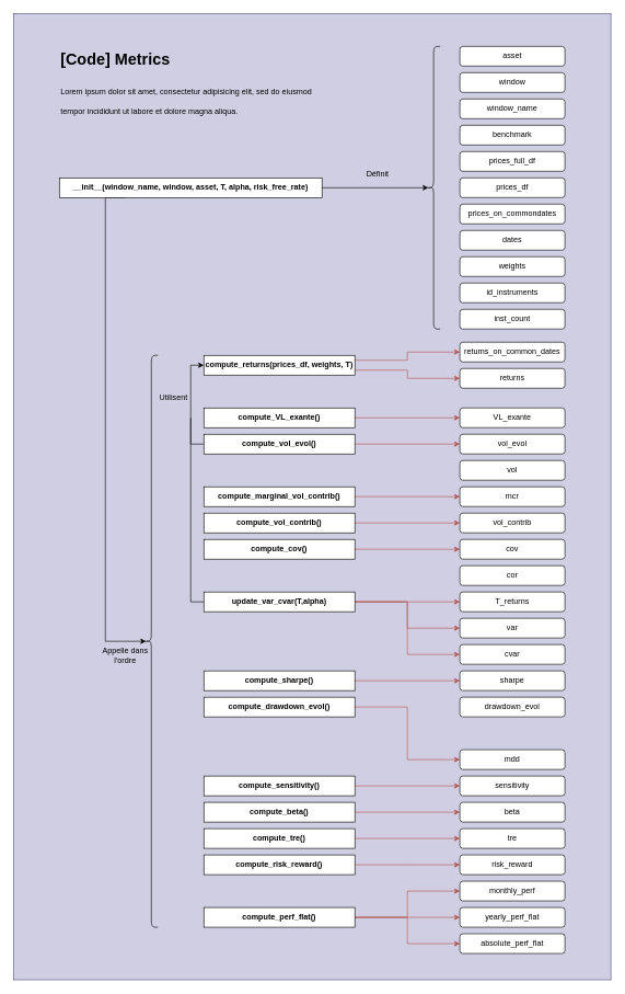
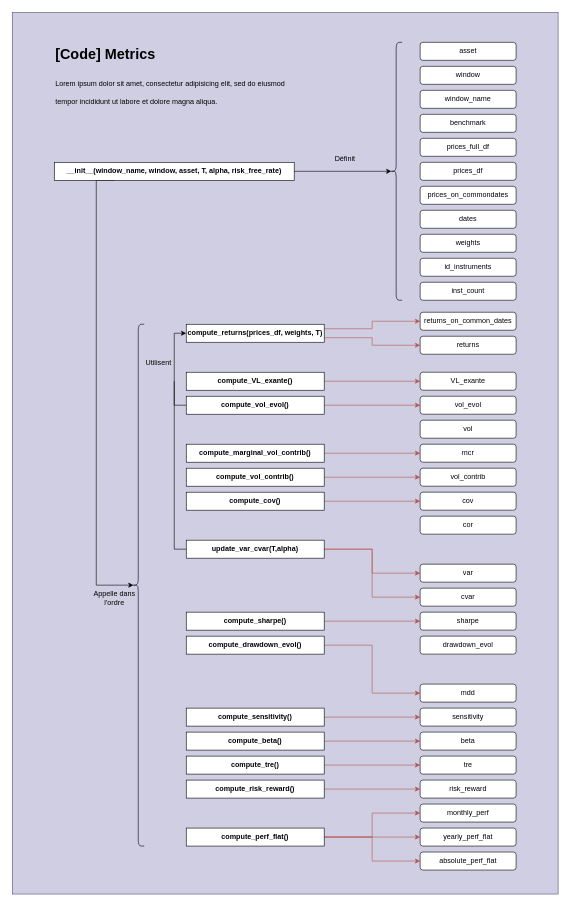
  <mxCell id="0" />
  <mxCell id="1" parent="0" />
  <mxCell id="2" value="" style="rounded=0;whiteSpace=wrap;html=1;fillColor=#d0cee2;strokeColor=#56517e;movable=0;resizable=0;rotatable=0;deletable=0;editable=0;locked=1;connectable=0;" vertex="1" parent="1"><mxGeometry x="20" y="20" width="910" height="1470" as="geometry" /></mxCell>
  <mxCell id="3" style="edgeStyle=orthogonalEdgeStyle;rounded=0;orthogonalLoop=1;jettySize=auto;html=1;exitX=1;exitY=0.25;exitDx=0;exitDy=0;entryX=0;entryY=0.5;entryDx=0;entryDy=0;fontColor=#FFE6CC;fillColor=#f8cecc;strokeColor=#b85450;" edge="1" parent="1" source="5" target="40"><mxGeometry relative="1" as="geometry" /></mxCell>
  <mxCell id="4" style="edgeStyle=orthogonalEdgeStyle;rounded=0;orthogonalLoop=1;jettySize=auto;html=1;exitX=1;exitY=0.75;exitDx=0;exitDy=0;entryX=0;entryY=0.5;entryDx=0;entryDy=0;fontColor=#FFE6CC;fillColor=#f8cecc;strokeColor=#b85450;" edge="1" parent="1" source="5" target="41"><mxGeometry relative="1" as="geometry" /></mxCell>
  <mxCell id="5" value="&lt;b&gt;compute_returns(prices_df, weights, T)&lt;/b&gt;" style="rounded=0;whiteSpace=wrap;html=1;" vertex="1" parent="1"><mxGeometry x="310" y="540" width="230" height="30" as="geometry" /></mxCell>
  <mxCell id="6" style="edgeStyle=orthogonalEdgeStyle;rounded=0;orthogonalLoop=1;jettySize=auto;html=1;entryX=0;entryY=0.5;entryDx=0;entryDy=0;fontColor=#FFE6CC;fillColor=#f8cecc;strokeColor=#b85450;" edge="1" parent="1" source="7" target="42"><mxGeometry relative="1" as="geometry" /></mxCell>
  <mxCell id="7" value="&lt;b&gt;compute_VL_exante()&lt;/b&gt;" style="rounded=0;whiteSpace=wrap;html=1;" vertex="1" parent="1"><mxGeometry x="310" y="620" width="230" height="30" as="geometry" /></mxCell>
  <mxCell id="8" style="edgeStyle=orthogonalEdgeStyle;rounded=0;orthogonalLoop=1;jettySize=auto;html=1;endArrow=none;endFill=0;" edge="1" parent="1" source="10"><mxGeometry relative="1" as="geometry"><mxPoint y="635" as="targetPoint" x="290" /></mxGeometry></mxCell>
  <mxCell id="9" style="edgeStyle=orthogonalEdgeStyle;rounded=0;orthogonalLoop=1;jettySize=auto;html=1;entryX=0;entryY=0.5;entryDx=0;entryDy=0;fontColor=#FFE6CC;fillColor=#f8cecc;strokeColor=#b85450;" edge="1" parent="1" source="10" target="46"><mxGeometry relative="1" as="geometry" /></mxCell>
  <mxCell id="10" value="&lt;b&gt;compute_vol_evol()&lt;/b&gt;" style="rounded=0;whiteSpace=wrap;html=1;" vertex="1" parent="1"><mxGeometry x="310" y="660" width="230" height="30" as="geometry" /></mxCell>
  <mxCell id="11" style="edgeStyle=orthogonalEdgeStyle;rounded=0;orthogonalLoop=1;jettySize=auto;html=1;entryX=0;entryY=0.5;entryDx=0;entryDy=0;fontColor=#FFE6CC;fillColor=#f8cecc;strokeColor=#b85450;" edge="1" parent="1" source="12" target="47"><mxGeometry relative="1" as="geometry" /></mxCell>
  <mxCell id="12" value="&lt;b&gt;compute_marginal_vol_contrib()&lt;/b&gt;" style="rounded=0;whiteSpace=wrap;html=1;" vertex="1" parent="1"><mxGeometry x="310" y="740" width="230" height="30" as="geometry" /></mxCell>
  <mxCell id="13" style="edgeStyle=orthogonalEdgeStyle;rounded=0;orthogonalLoop=1;jettySize=auto;html=1;fontColor=#FFE6CC;fillColor=#f8cecc;strokeColor=#b85450;" edge="1" parent="1" source="14"><mxGeometry relative="1" as="geometry"><mxPoint x="700" y="795" as="targetPoint" /></mxGeometry></mxCell>
  <mxCell id="14" value="&lt;b&gt;compute_vol_contrib()&lt;/b&gt;" style="rounded=0;whiteSpace=wrap;html=1;" vertex="1" parent="1"><mxGeometry x="310" y="780" width="230" height="30" as="geometry" /></mxCell>
- <mxCell id="15" style="edgeStyle=orthogonalEdgeStyle;rounded=0;orthogonalLoop=1;jettySize=auto;html=1;entryX=0;entryY=0.5;entryDx=0;entryDy=0;fontColor=#FFE6CC;fillColor=#f8cecc;strokeColor=#b85450;" edge="1" parent="1" source="18" target="49"><mxGeometry relative="1" as="geometry" /></mxCell>
  <mxCell id="16" style="edgeStyle=orthogonalEdgeStyle;rounded=0;orthogonalLoop=1;jettySize=auto;html=1;entryX=0;entryY=0.5;entryDx=0;entryDy=0;fontColor=#FFE6CC;fillColor=#f8cecc;strokeColor=#b85450;" edge="1" parent="1" source="18" target="61"><mxGeometry relative="1" as="geometry" /></mxCell>
  <mxCell id="17" style="edgeStyle=orthogonalEdgeStyle;rounded=0;orthogonalLoop=1;jettySize=auto;html=1;entryX=0;entryY=0.5;entryDx=0;entryDy=0;fontColor=#FFE6CC;fillColor=#f8cecc;strokeColor=#b85450;" edge="1" parent="1" source="18" target="60"><mxGeometry relative="1" as="geometry" /></mxCell>
  <mxCell id="18" value="&lt;b&gt;update_var_cvar(T,alpha)&lt;/b&gt;" style="rounded=0;whiteSpace=wrap;html=1;" vertex="1" parent="1"><mxGeometry x="310" y="900" width="230" height="30" as="geometry" /></mxCell>
  <mxCell id="19" style="edgeStyle=orthogonalEdgeStyle;rounded=0;orthogonalLoop=1;jettySize=auto;html=1;entryX=0;entryY=0.5;entryDx=0;entryDy=0;fontColor=#FFE6CC;fillColor=#f8cecc;strokeColor=#b85450;" edge="1" parent="1" source="20" target="62"><mxGeometry relative="1" as="geometry" /></mxCell>
  <mxCell id="20" value="&lt;b&gt;compute_sharpe()&lt;/b&gt;" style="rounded=0;whiteSpace=wrap;html=1;" vertex="1" parent="1"><mxGeometry x="310" y="1020" width="230" height="30" as="geometry" /></mxCell>
  <mxCell id="21" style="edgeStyle=orthogonalEdgeStyle;rounded=0;orthogonalLoop=1;jettySize=auto;html=1;entryX=0;entryY=0.5;entryDx=0;entryDy=0;fontColor=#FFE6CC;fillColor=#f8cecc;strokeColor=#b85450;" edge="1" parent="1" source="22" target="51"><mxGeometry relative="1" as="geometry" /></mxCell>
  <mxCell id="22" value="&lt;b&gt;compute_drawdown_evol()&lt;/b&gt;" style="rounded=0;whiteSpace=wrap;html=1;" vertex="1" parent="1"><mxGeometry x="310" y="1060" width="230" height="30" as="geometry" /></mxCell>
  <mxCell id="23" style="edgeStyle=orthogonalEdgeStyle;rounded=0;orthogonalLoop=1;jettySize=auto;html=1;fontColor=#FFE6CC;fillColor=#f8cecc;strokeColor=#b85450;" edge="1" parent="1" source="24"><mxGeometry relative="1" as="geometry"><mxPoint x="700" y="1195" as="targetPoint" /></mxGeometry></mxCell>
  <mxCell id="24" value="&lt;b&gt;compute_sensitivity()&lt;/b&gt;" style="rounded=0;whiteSpace=wrap;html=1;" vertex="1" parent="1"><mxGeometry x="310" y="1180" width="230" height="30" as="geometry" /></mxCell>
  <mxCell id="25" style="edgeStyle=orthogonalEdgeStyle;rounded=0;orthogonalLoop=1;jettySize=auto;html=1;fontColor=#FFE6CC;fillColor=#f8cecc;strokeColor=#b85450;" edge="1" parent="1" source="26"><mxGeometry relative="1" as="geometry"><mxPoint x="700" y="1235" as="targetPoint" /></mxGeometry></mxCell>
  <mxCell id="26" value="&lt;b&gt;compute_beta()&lt;/b&gt;" style="rounded=0;whiteSpace=wrap;html=1;" vertex="1" parent="1"><mxGeometry x="310" y="1220" width="230" height="30" as="geometry" /></mxCell>
  <mxCell id="27" style="edgeStyle=orthogonalEdgeStyle;rounded=0;orthogonalLoop=1;jettySize=auto;html=1;entryX=0;entryY=0.5;entryDx=0;entryDy=0;fontColor=#FFE6CC;fillColor=#f8cecc;strokeColor=#b85450;" edge="1" parent="1" source="28" target="54"><mxGeometry relative="1" as="geometry" /></mxCell>
  <mxCell id="28" value="&lt;b&gt;compute_tre()&lt;/b&gt;" style="rounded=0;whiteSpace=wrap;html=1;" vertex="1" parent="1"><mxGeometry x="310" y="1260" width="230" height="30" as="geometry" /></mxCell>
  <mxCell id="29" style="edgeStyle=orthogonalEdgeStyle;rounded=0;orthogonalLoop=1;jettySize=auto;html=1;fontColor=#FFE6CC;fillColor=#f8cecc;strokeColor=#b85450;" edge="1" parent="1" source="30"><mxGeometry relative="1" as="geometry"><mxPoint x="700" y="1315" as="targetPoint" /></mxGeometry></mxCell>
  <mxCell id="30" value="&lt;b&gt;compute_risk_reward()&lt;/b&gt;" style="rounded=0;whiteSpace=wrap;html=1;" vertex="1" parent="1"><mxGeometry x="310" y="1300" width="230" height="30" as="geometry" /></mxCell>
  <mxCell id="31" style="edgeStyle=orthogonalEdgeStyle;rounded=0;orthogonalLoop=1;jettySize=auto;html=1;fontColor=#FFE6CC;fillColor=#f8cecc;strokeColor=#b85450;" edge="1" parent="1" source="34" target="57"><mxGeometry relative="1" as="geometry" /></mxCell>
  <mxCell id="32" style="edgeStyle=orthogonalEdgeStyle;rounded=0;orthogonalLoop=1;jettySize=auto;html=1;entryX=0;entryY=0.5;entryDx=0;entryDy=0;fontColor=#FFE6CC;fillColor=#f8cecc;strokeColor=#b85450;" edge="1" parent="1" source="34" target="56"><mxGeometry relative="1" as="geometry" /></mxCell>
  <mxCell id="33" style="edgeStyle=orthogonalEdgeStyle;rounded=0;orthogonalLoop=1;jettySize=auto;html=1;entryX=0;entryY=0.5;entryDx=0;entryDy=0;fontColor=#FFE6CC;fillColor=#f8cecc;strokeColor=#b85450;" edge="1" parent="1" source="34" target="58"><mxGeometry relative="1" as="geometry" /></mxCell>
  <mxCell id="34" value="&lt;b&gt;compute_perf_flat()&lt;/b&gt;" style="rounded=0;whiteSpace=wrap;html=1;" vertex="1" parent="1"><mxGeometry x="310" y="1380" width="230" height="30" as="geometry" /></mxCell>
  <mxCell id="35" style="edgeStyle=orthogonalEdgeStyle;rounded=0;orthogonalLoop=1;jettySize=auto;html=1;entryX=0;entryY=0.5;entryDx=0;entryDy=0;fontColor=#FFE6CC;fillColor=#f8cecc;strokeColor=#b85450;" edge="1" parent="1" source="36" target="43"><mxGeometry relative="1" as="geometry" /></mxCell>
  <mxCell id="36" value="&lt;b&gt;compute_cov()&lt;/b&gt;" style="rounded=0;whiteSpace=wrap;html=1;" vertex="1" parent="1"><mxGeometry x="310" y="820" width="230" height="30" as="geometry" /></mxCell>
  <mxCell id="37" style="edgeStyle=orthogonalEdgeStyle;rounded=0;orthogonalLoop=1;jettySize=auto;html=1;exitX=0.25;exitY=1;exitDx=0;exitDy=0;entryX=0.1;entryY=0.5;entryDx=0;entryDy=0;entryPerimeter=0;" edge="1" parent="1" source="38" target="63"><mxGeometry relative="1" as="geometry"><Array as="points"><mxPoint x="160" y="300" /><mxPoint x="160" y="975" /></Array></mxGeometry></mxCell>
  <mxCell id="38" value="&lt;b&gt;__init__(window_name, window, asset, T, alpha, risk_free_rate)&lt;/b&gt;" style="rounded=0;whiteSpace=wrap;html=1;" vertex="1" parent="1"><mxGeometry x="90" y="270" width="400" height="30" as="geometry" /></mxCell>
  <mxCell id="39" value="Utilisent" style="text;html=1;align=center;verticalAlign=middle;whiteSpace=wrap;rounded=0;" vertex="1" parent="1"><mxGeometry x="234" y="590" width="60" height="30" as="geometry" /></mxCell>
  <mxCell id="40" value="returns_on_common_dates" style="rounded=1;whiteSpace=wrap;html=1;" vertex="1" parent="1"><mxGeometry x="700" y="520" width="160" height="30" as="geometry" /></mxCell>
  <mxCell id="41" value="returns" style="rounded=1;whiteSpace=wrap;html=1;" vertex="1" parent="1"><mxGeometry x="700" y="560" width="160" height="30" as="geometry" /></mxCell>
  <mxCell id="42" value="VL_exante" style="rounded=1;whiteSpace=wrap;html=1;" vertex="1" parent="1"><mxGeometry x="700" y="620" width="160" height="30" as="geometry" /></mxCell>
  <mxCell id="43" value="cov" style="rounded=1;whiteSpace=wrap;html=1;" vertex="1" parent="1"><mxGeometry x="700" y="820" width="160" height="30" as="geometry" /></mxCell>
  <mxCell id="44" value="cor" style="rounded=1;whiteSpace=wrap;html=1;" vertex="1" parent="1"><mxGeometry x="700" y="860" width="160" height="30" as="geometry" /></mxCell>
  <mxCell id="45" value="vol" style="rounded=1;whiteSpace=wrap;html=1;" vertex="1" parent="1"><mxGeometry x="700" y="700" width="160" height="30" as="geometry" /></mxCell>
  <mxCell id="46" value="vol_evol" style="rounded=1;whiteSpace=wrap;html=1;" vertex="1" parent="1"><mxGeometry x="700" y="660" width="160" height="30" as="geometry" /></mxCell>
  <mxCell id="47" value="mcr" style="rounded=1;whiteSpace=wrap;html=1;" vertex="1" parent="1"><mxGeometry x="700" y="740" width="160" height="30" as="geometry" /></mxCell>
  <mxCell id="48" value="vol_contrib" style="rounded=1;whiteSpace=wrap;html=1;" vertex="1" parent="1"><mxGeometry x="700" y="780" width="160" height="30" as="geometry" /></mxCell>
- <mxCell id="49" value="T_returns" style="rounded=1;whiteSpace=wrap;html=1;" vertex="1" parent="1"><mxGeometry x="700" y="900" width="160" height="30" as="geometry" /></mxCell>
  <mxCell id="50" value="drawdown_evol" style="rounded=1;whiteSpace=wrap;html=1;" vertex="1" parent="1"><mxGeometry x="700" y="1060" width="160" height="30" as="geometry" /></mxCell>
  <mxCell id="51" value="mdd" style="rounded=1;whiteSpace=wrap;html=1;" vertex="1" parent="1"><mxGeometry x="700" y="1140" width="160" height="30" as="geometry" /></mxCell>
  <mxCell id="52" value="sensitivity" style="rounded=1;whiteSpace=wrap;html=1;" vertex="1" parent="1"><mxGeometry x="700" y="1180" width="160" height="30" as="geometry" /></mxCell>
  <mxCell id="53" value="beta" style="rounded=1;whiteSpace=wrap;html=1;" vertex="1" parent="1"><mxGeometry x="700" y="1220" width="160" height="30" as="geometry" /></mxCell>
  <mxCell id="54" value="tre" style="rounded=1;whiteSpace=wrap;html=1;" vertex="1" parent="1"><mxGeometry x="700" y="1260" width="160" height="30" as="geometry" /></mxCell>
  <mxCell id="55" value="risk_reward" style="rounded=1;whiteSpace=wrap;html=1;" vertex="1" parent="1"><mxGeometry x="700" y="1300" width="160" height="30" as="geometry" /></mxCell>
  <mxCell id="56" value="monthly_perf" style="rounded=1;whiteSpace=wrap;html=1;" vertex="1" parent="1"><mxGeometry x="700" y="1340" width="160" height="30" as="geometry" /></mxCell>
  <mxCell id="57" value="yearly_perf_flat" style="rounded=1;whiteSpace=wrap;html=1;" vertex="1" parent="1"><mxGeometry x="700" y="1380" width="160" height="30" as="geometry" /></mxCell>
  <mxCell id="58" value="absolute_perf_flat" style="rounded=1;whiteSpace=wrap;html=1;" vertex="1" parent="1"><mxGeometry x="700" y="1420" width="160" height="30" as="geometry" /></mxCell>
  <mxCell id="59" value="" style="edgeStyle=orthogonalEdgeStyle;rounded=0;orthogonalLoop=1;jettySize=auto;html=1;entryX=0;entryY=0.5;entryDx=0;entryDy=0;" edge="1" parent="1" source="18" target="5"><mxGeometry relative="1" as="geometry"><mxPoint x="175" y="755" as="targetPoint" /><Array as="points"><mxPoint y="915" x="290" /><mxPoint y="555" x="290" /></Array></mxGeometry></mxCell>
  <mxCell id="60" value="cvar" style="rounded=1;whiteSpace=wrap;html=1;" vertex="1" parent="1"><mxGeometry x="700" y="980" width="160" height="30" as="geometry" /></mxCell>
  <mxCell id="61" value="var" style="rounded=1;whiteSpace=wrap;html=1;" vertex="1" parent="1"><mxGeometry x="700" y="940" width="160" height="30" as="geometry" /></mxCell>
  <mxCell id="62" value="sharpe" style="rounded=1;whiteSpace=wrap;html=1;" vertex="1" parent="1"><mxGeometry x="700" y="1020" width="160" height="30" as="geometry" /></mxCell>
  <mxCell id="63" value="" style="shape=curlyBracket;whiteSpace=wrap;html=1;rounded=1;labelPosition=left;verticalLabelPosition=middle;align=right;verticalAlign=middle;" vertex="1" parent="1"><mxGeometry x="220" y="540" width="20" height="870" as="geometry" /></mxCell>
  <mxCell id="64" value="Appelle dans l'ordre" style="text;html=1;align=center;verticalAlign=middle;whiteSpace=wrap;rounded=0;" vertex="1" parent="1"><mxGeometry x="140" y="982" width="101" height="30" as="geometry" /></mxCell>
  <mxCell id="65" value="window" style="rounded=1;whiteSpace=wrap;html=1;" vertex="1" parent="1"><mxGeometry x="700" y="110" width="160" height="30" as="geometry" /></mxCell>
  <mxCell id="66" value="window_name" style="rounded=1;whiteSpace=wrap;html=1;" vertex="1" parent="1"><mxGeometry x="700" y="150" width="160" height="30" as="geometry" /></mxCell>
  <mxCell id="67" value="asset" style="rounded=1;whiteSpace=wrap;html=1;" vertex="1" parent="1"><mxGeometry x="700" y="70" width="160" height="30" as="geometry" /></mxCell>
  <mxCell id="68" value="benchmark" style="rounded=1;whiteSpace=wrap;html=1;" vertex="1" parent="1"><mxGeometry x="700" y="190" width="160" height="30" as="geometry" /></mxCell>
  <mxCell id="69" value="prices_full_df" style="rounded=1;whiteSpace=wrap;html=1;" vertex="1" parent="1"><mxGeometry x="700" y="230" width="160" height="30" as="geometry" /></mxCell>
  <mxCell id="70" value="prices_df" style="rounded=1;whiteSpace=wrap;html=1;" vertex="1" parent="1"><mxGeometry x="700" y="270" width="160" height="30" as="geometry" /></mxCell>
  <mxCell id="71" value="prices_on_commondates" style="rounded=1;whiteSpace=wrap;html=1;" vertex="1" parent="1"><mxGeometry x="700" y="310" width="160" height="30" as="geometry" /></mxCell>
  <mxCell id="72" value="dates" style="rounded=1;whiteSpace=wrap;html=1;" vertex="1" parent="1"><mxGeometry x="700" width="160" height="30" as="geometry" y="350" /></mxCell>
  <mxCell id="73" value="weights" style="rounded=1;whiteSpace=wrap;html=1;" vertex="1" parent="1"><mxGeometry x="700" y="390" width="160" height="30" as="geometry" /></mxCell>
  <mxCell id="74" value="id_instruments" style="rounded=1;whiteSpace=wrap;html=1;" vertex="1" parent="1"><mxGeometry x="700" y="430" width="160" height="30" as="geometry" /></mxCell>
  <mxCell id="75" value="inst_count" style="rounded=1;whiteSpace=wrap;html=1;" vertex="1" parent="1"><mxGeometry x="700" y="470" width="160" height="30" as="geometry" /></mxCell>
  <mxCell id="76" value="" style="shape=curlyBracket;whiteSpace=wrap;html=1;rounded=1;labelPosition=left;verticalLabelPosition=middle;align=right;verticalAlign=middle;" vertex="1" parent="1"><mxGeometry x="650" y="70" width="20" height="430" as="geometry" /></mxCell>
  <mxCell id="77" style="edgeStyle=orthogonalEdgeStyle;rounded=0;orthogonalLoop=1;jettySize=auto;html=1;entryX=0.1;entryY=0.5;entryDx=0;entryDy=0;entryPerimeter=0;" edge="1" parent="1" source="38" target="76"><mxGeometry relative="1" as="geometry" /></mxCell>
  <mxCell id="78" value="Définit" style="text;html=1;align=center;verticalAlign=middle;whiteSpace=wrap;rounded=0;" vertex="1" parent="1"><mxGeometry x="545" y="250" width="60" height="30" as="geometry" /></mxCell>
  <mxCell id="79" value="&lt;h1 style=&quot;margin-top: 0px;&quot;&gt;&lt;span style=&quot;background-color: transparent; color: light-dark(rgb(0, 0, 0), rgb(255, 255, 255));&quot;&gt;[Code] Metrics&amp;nbsp;&lt;/span&gt;&lt;/h1&gt;&lt;h1 style=&quot;margin-top: 0px;&quot;&gt;&lt;span style=&quot;background-color: transparent; color: light-dark(rgb(0, 0, 0), rgb(255, 255, 255)); font-size: 12px; font-weight: normal;&quot;&gt;Lorem ipsum dolor sit amet, consectetur adipisicing elit, sed do eiusmod tempor incididunt ut labore et dolore magna aliqua.&lt;/span&gt;&lt;/h1&gt;" style="text;html=1;whiteSpace=wrap;overflow=hidden;rounded=0;" vertex="1" parent="1"><mxGeometry x="90" y="70" width="390" height="120" as="geometry" /></mxCell>
